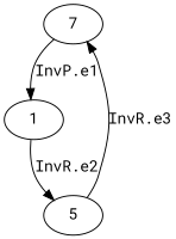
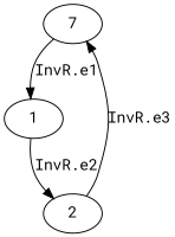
  digraph {
    fontname="Roboto Mono"
    node [fontname="Roboto Mono"]
    edge [fontname="Roboto Mono"]
    n1 [label=7]
    1
-   2 [label=5]
-   n1 -> 1 [label="InvP.e1"]
+   2
+   n1 -> 1 [label="InvR.e1"]
    1 -> 2 [label="InvR.e2"]
    2 -> n1 [label="InvR.e3"]
  }
